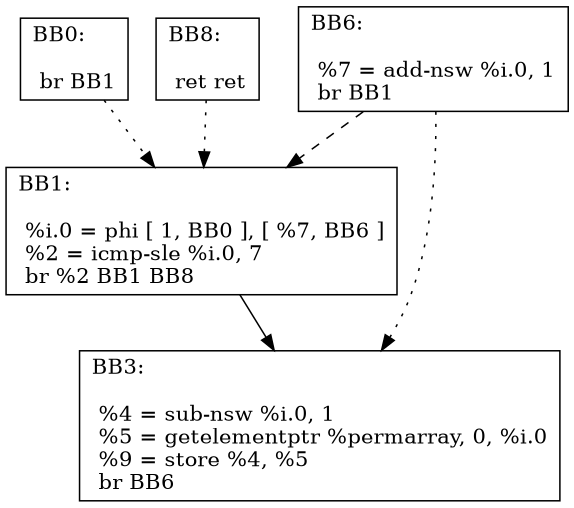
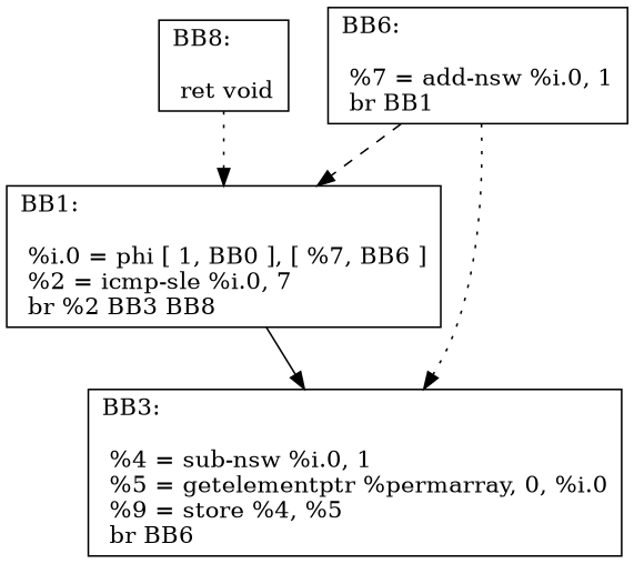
  digraph {
    node [shape=record]
    edge [style=dotted]
-   n1 [label="{BB0:\l\l  br  BB1\l}"]
-   n2 [label="{BB1:\l\l  %i.0 = phi [ 1, BB0 ], [  %7, BB6 ]\l %2 = icmp-sle %i.0,  7\l br %2 BB1 BB8\l}"]
+   n2 [label="{BB1:\l\l  %i.0 = phi [ 1, BB0 ], [  %7, BB6 ]\l %2 = icmp-sle %i.0,  7\l br %2 BB3 BB8\l}"]
    n3 [label="{BB3:\l\l  %4 = sub-nsw %i.0,  1\l %5 = getelementptr %permarray,  0,  %i.0\l %9 = store %4,  %5\l br  BB6\l}"]
-   n4 [label="{BB8:\l\l  ret ret\l}"]
+   n4 [label="{BB8:\l\l  ret void\l}"]
    n5 [label="{BB6:\l\l  %7 = add-nsw %i.0,  1\l br  BB1\l}"]
-   n1 -> n2
    n2 -> n3 [style=solid]
    n4 -> n2
    n5 -> n2 [style=dashed]
    n5 -> n3
  }
